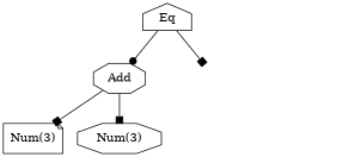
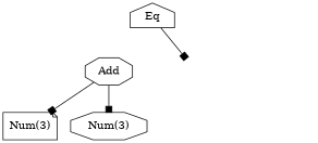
  digraph {
    edge [arrowhead=box]
    n1 [label="Num(3)" shape=note]
    n2 [label="Num(3)" shape=octagon]
    n3 [label=Add shape=octagon]
    n4 [label="Num(2)" style=invis]
    n5 [label="Num(3)" style=invis]
    n6 [label=Mult style=invis]
    n7 [label=Eq shape=house]
    n3 -> n1
    n3 -> n2
    n6 -> n4 [style=invis arrowhead=""]
    n6 -> n5 [style=invis arrowhead=""]
-   n7 -> n3 [arrowhead=dot]
    n7 -> n6
  }
